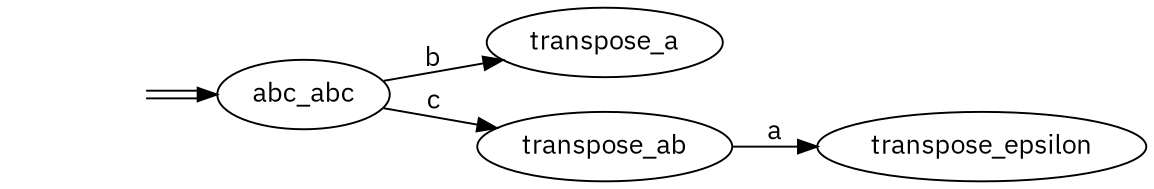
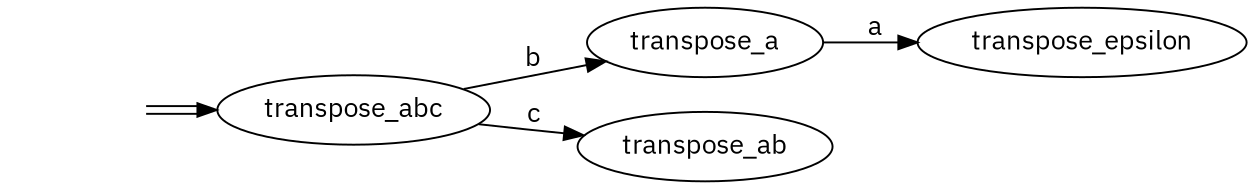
  digraph {
    fontname="IBM Plex Sans"
    rankdir=LR
    node [fontname="IBM Plex Sans"]
    edge [fontname="IBM Plex Sans"]
    n1 [label=transpose_epsilon]
    n2 [label=transpose_a]
    n3 [label=transpose_ab]
-   n4 [label=abc_abc]
+   n4 [label=transpose_abc]
    start3 [style=invis]
-   n3 -> n1 [label=a]
+   n2 -> n1 [label=a]
    n4 -> n2 [label=b]
    n4 -> n3 [label=c]
    start3 -> n4 [color="black:white:black"]
  }
